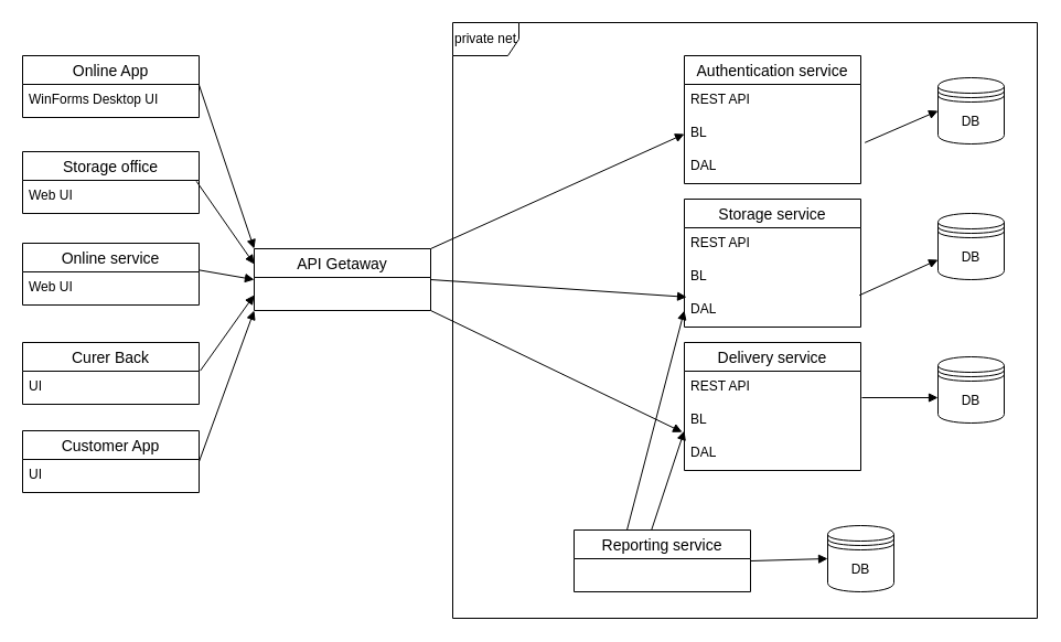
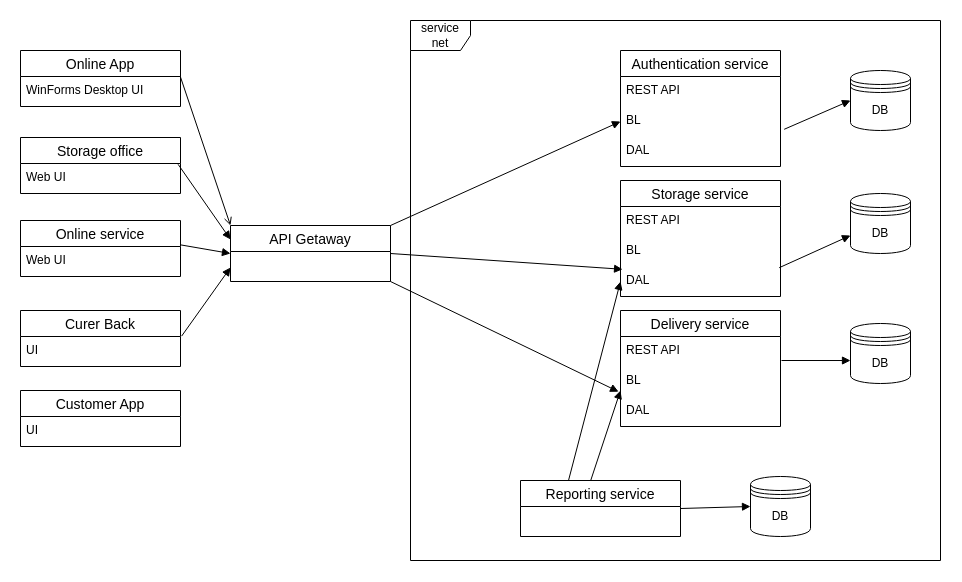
  <mxCell id="0" />
  <mxCell id="1" parent="0" />
  <mxCell id="2" value="Online App" style="swimlane;fontStyle=0;childLayout=stackLayout;horizontal=1;startSize=26;horizontalStack=0;resizeParent=1;resizeParentMax=0;resizeLast=0;collapsible=1;marginBottom=0;align=center;fontSize=14;" vertex="1" parent="1"><mxGeometry x="20" y="50" width="160" height="56" as="geometry" /></mxCell>
  <mxCell id="3" value="WinForms Desktop UI" style="text;strokeColor=none;fillColor=none;spacingLeft=4;spacingRight=4;overflow=hidden;rotatable=0;points=[[0,0.5],[1,0.5]];portConstraint=eastwest;fontSize=12;whiteSpace=wrap;html=1;" vertex="1" parent="2"><mxGeometry y="26" width="160" height="30" as="geometry" /></mxCell>
  <mxCell id="4" value="API Getaway" style="swimlane;fontStyle=0;childLayout=stackLayout;horizontal=1;startSize=26;horizontalStack=0;resizeParent=1;resizeParentMax=0;resizeLast=0;collapsible=1;marginBottom=0;align=center;fontSize=14;" vertex="1" parent="1"><mxGeometry x="230" y="225" width="160" height="56" as="geometry" /></mxCell>
- <mxCell id="5" value="&lt;div&gt;&lt;br&gt;&lt;/div&gt;&lt;div&gt;&lt;br&gt;&lt;/div&gt;" style="html=1;verticalAlign=bottom;endArrow=block;curved=0;rounded=0;elbow=vertical;exitX=0.998;exitY=-0.013;exitDx=0;exitDy=0;exitPerimeter=0;entryX=0;entryY=0;entryDx=0;entryDy=0;" edge="1" parent="1" source="3" target="4"><mxGeometry width="80" relative="1" as="geometry"><mxPoint x="440" y="290" as="sourcePoint" /><mxPoint x="340" y="210" as="targetPoint" /><Array as="points" /></mxGeometry></mxCell>
+ <mxCell id="5" value="&lt;div&gt;&lt;br&gt;&lt;/div&gt;&lt;div&gt;&lt;br&gt;&lt;/div&gt;" style="html=1;verticalAlign=bottom;endArrow=open;curved=0;rounded=0;elbow=vertical;exitX=0.998;exitY=-0.013;exitDx=0;exitDy=0;exitPerimeter=0;entryX=0;entryY=0;entryDx=0;entryDy=0;" edge="1" parent="1" source="3" target="4"><mxGeometry width="80" relative="1" as="geometry"><mxPoint x="440" y="290" as="sourcePoint" /><mxPoint x="340" y="210" as="targetPoint" /><Array as="points" /></mxGeometry></mxCell>
  <mxCell id="6" value="Authentication service" style="swimlane;fontStyle=0;childLayout=stackLayout;horizontal=1;startSize=26;horizontalStack=0;resizeParent=1;resizeParentMax=0;resizeLast=0;collapsible=1;marginBottom=0;align=center;fontSize=14;" vertex="1" parent="1"><mxGeometry x="620" y="50" width="160" height="116" as="geometry" /></mxCell>
  <mxCell id="7" value="REST API" style="text;strokeColor=none;fillColor=none;spacingLeft=4;spacingRight=4;overflow=hidden;rotatable=0;points=[[0,0.5],[1,0.5]];portConstraint=eastwest;fontSize=12;whiteSpace=wrap;html=1;" vertex="1" parent="6"><mxGeometry y="26" width="160" height="30" as="geometry" /></mxCell>
  <mxCell id="8" value="BL" style="text;strokeColor=none;fillColor=none;spacingLeft=4;spacingRight=4;overflow=hidden;rotatable=0;points=[[0,0.5],[1,0.5]];portConstraint=eastwest;fontSize=12;whiteSpace=wrap;html=1;" vertex="1" parent="6"><mxGeometry y="56" width="160" height="30" as="geometry" /></mxCell>
  <mxCell id="9" value="DAL" style="text;strokeColor=none;fillColor=none;spacingLeft=4;spacingRight=4;overflow=hidden;rotatable=0;points=[[0,0.5],[1,0.5]];portConstraint=eastwest;fontSize=12;whiteSpace=wrap;html=1;" vertex="1" parent="6"><mxGeometry y="86" width="160" height="30" as="geometry" /></mxCell>
  <mxCell id="10" value="DB" style="shape=datastore;whiteSpace=wrap;html=1;" vertex="1" parent="1"><mxGeometry x="850" y="70" width="60" height="60" as="geometry" /></mxCell>
  <mxCell id="11" value="" style="html=1;verticalAlign=bottom;endArrow=block;curved=0;rounded=0;elbow=vertical;entryX=0;entryY=0.5;entryDx=0;entryDy=0;exitX=1;exitY=0;exitDx=0;exitDy=0;" edge="1" parent="1" source="4" target="8"><mxGeometry width="80" relative="1" as="geometry"><mxPoint x="440" y="200" as="sourcePoint" /><mxPoint x="520" y="290" as="targetPoint" /><Array as="points" /></mxGeometry></mxCell>
  <mxCell id="12" value="" style="html=1;verticalAlign=bottom;endArrow=block;curved=0;rounded=0;elbow=vertical;exitX=1.023;exitY=0.76;exitDx=0;exitDy=0;exitPerimeter=0;entryX=0;entryY=0.5;entryDx=0;entryDy=0;" edge="1" parent="1" source="8" target="10"><mxGeometry width="80" relative="1" as="geometry"><mxPoint x="790" y="160" as="sourcePoint" /><mxPoint x="870" y="160" as="targetPoint" /></mxGeometry></mxCell>
  <mxCell id="13" value="Storage service" style="swimlane;fontStyle=0;childLayout=stackLayout;horizontal=1;startSize=26;horizontalStack=0;resizeParent=1;resizeParentMax=0;resizeLast=0;collapsible=1;marginBottom=0;align=center;fontSize=14;" vertex="1" parent="1"><mxGeometry x="620" y="180" width="160" height="116" as="geometry" /></mxCell>
  <mxCell id="14" value="REST API" style="text;strokeColor=none;fillColor=none;spacingLeft=4;spacingRight=4;overflow=hidden;rotatable=0;points=[[0,0.5],[1,0.5]];portConstraint=eastwest;fontSize=12;whiteSpace=wrap;html=1;" vertex="1" parent="13"><mxGeometry y="26" width="160" height="30" as="geometry" /></mxCell>
  <mxCell id="15" value="BL" style="text;strokeColor=none;fillColor=none;spacingLeft=4;spacingRight=4;overflow=hidden;rotatable=0;points=[[0,0.5],[1,0.5]];portConstraint=eastwest;fontSize=12;whiteSpace=wrap;html=1;" vertex="1" parent="13"><mxGeometry y="56" width="160" height="30" as="geometry" /></mxCell>
  <mxCell id="16" value="DAL" style="text;strokeColor=none;fillColor=none;spacingLeft=4;spacingRight=4;overflow=hidden;rotatable=0;points=[[0,0.5],[1,0.5]];portConstraint=eastwest;fontSize=12;whiteSpace=wrap;html=1;" vertex="1" parent="13"><mxGeometry y="86" width="160" height="30" as="geometry" /></mxCell>
  <mxCell id="17" value="DB" style="shape=datastore;whiteSpace=wrap;html=1;" vertex="1" parent="1"><mxGeometry x="850" y="193" width="60" height="60" as="geometry" /></mxCell>
  <mxCell id="18" value="Delivery service" style="swimlane;fontStyle=0;childLayout=stackLayout;horizontal=1;startSize=26;horizontalStack=0;resizeParent=1;resizeParentMax=0;resizeLast=0;collapsible=1;marginBottom=0;align=center;fontSize=14;" vertex="1" parent="1"><mxGeometry x="620" y="310" width="160" height="116" as="geometry" /></mxCell>
  <mxCell id="19" value="REST API" style="text;strokeColor=none;fillColor=none;spacingLeft=4;spacingRight=4;overflow=hidden;rotatable=0;points=[[0,0.5],[1,0.5]];portConstraint=eastwest;fontSize=12;whiteSpace=wrap;html=1;" vertex="1" parent="18"><mxGeometry y="26" width="160" height="30" as="geometry" /></mxCell>
  <mxCell id="20" value="BL" style="text;strokeColor=none;fillColor=none;spacingLeft=4;spacingRight=4;overflow=hidden;rotatable=0;points=[[0,0.5],[1,0.5]];portConstraint=eastwest;fontSize=12;whiteSpace=wrap;html=1;" vertex="1" parent="18"><mxGeometry y="56" width="160" height="30" as="geometry" /></mxCell>
  <mxCell id="21" value="DAL" style="text;strokeColor=none;fillColor=none;spacingLeft=4;spacingRight=4;overflow=hidden;rotatable=0;points=[[0,0.5],[1,0.5]];portConstraint=eastwest;fontSize=12;whiteSpace=wrap;html=1;" vertex="1" parent="18"><mxGeometry y="86" width="160" height="30" as="geometry" /></mxCell>
  <mxCell id="22" value="DB" style="shape=datastore;whiteSpace=wrap;html=1;" vertex="1" parent="1"><mxGeometry x="850" y="323" width="60" height="60" as="geometry" /></mxCell>
  <mxCell id="23" value="" style="html=1;verticalAlign=bottom;endArrow=block;curved=0;rounded=0;elbow=vertical;entryX=0;entryY=0.7;entryDx=0;entryDy=0;exitX=0.992;exitY=1.04;exitDx=0;exitDy=0;exitPerimeter=0;" edge="1" parent="1" source="15" target="17"><mxGeometry width="80" relative="1" as="geometry"><mxPoint x="440" y="290" as="sourcePoint" /><mxPoint x="520" y="290" as="targetPoint" /></mxGeometry></mxCell>
  <mxCell id="24" value="" style="html=1;verticalAlign=bottom;endArrow=block;curved=0;rounded=0;elbow=vertical;entryX=0;entryY=0.617;entryDx=0;entryDy=0;entryPerimeter=0;" edge="1" parent="1" target="22"><mxGeometry width="80" relative="1" as="geometry"><mxPoint x="781" y="360" as="sourcePoint" /><mxPoint x="520" y="290" as="targetPoint" /></mxGeometry></mxCell>
  <mxCell id="25" value="" style="html=1;verticalAlign=bottom;endArrow=block;curved=0;rounded=0;elbow=vertical;entryX=0.013;entryY=0.093;entryDx=0;entryDy=0;entryPerimeter=0;exitX=1;exitY=0.5;exitDx=0;exitDy=0;" edge="1" parent="1" source="4" target="16"><mxGeometry width="80" relative="1" as="geometry"><mxPoint x="490" y="239" as="sourcePoint" /><mxPoint x="550" y="237.5" as="targetPoint" /></mxGeometry></mxCell>
  <mxCell id="26" value="" style="html=1;verticalAlign=bottom;endArrow=block;curved=0;rounded=0;elbow=vertical;entryX=-0.012;entryY=0.84;entryDx=0;entryDy=0;entryPerimeter=0;exitX=1;exitY=1;exitDx=0;exitDy=0;" edge="1" parent="1" source="4" target="20"><mxGeometry width="80" relative="1" as="geometry"><mxPoint x="440" y="290" as="sourcePoint" /><mxPoint x="520" y="290" as="targetPoint" /></mxGeometry></mxCell>
  <mxCell id="27" value="Storage office" style="swimlane;fontStyle=0;childLayout=stackLayout;horizontal=1;startSize=26;horizontalStack=0;resizeParent=1;resizeParentMax=0;resizeLast=0;collapsible=1;marginBottom=0;align=center;fontSize=14;" vertex="1" parent="1"><mxGeometry x="20" y="137" width="160" height="56" as="geometry" /></mxCell>
  <mxCell id="28" value="Web UI" style="text;strokeColor=none;fillColor=none;spacingLeft=4;spacingRight=4;overflow=hidden;rotatable=0;points=[[0,0.5],[1,0.5]];portConstraint=eastwest;fontSize=12;whiteSpace=wrap;html=1;" vertex="1" parent="27"><mxGeometry y="26" width="160" height="30" as="geometry" /></mxCell>
  <mxCell id="29" value="Online service" style="swimlane;fontStyle=0;childLayout=stackLayout;horizontal=1;startSize=26;horizontalStack=0;resizeParent=1;resizeParentMax=0;resizeLast=0;collapsible=1;marginBottom=0;align=center;fontSize=14;" vertex="1" parent="1"><mxGeometry x="20" y="220" width="160" height="56" as="geometry" /></mxCell>
  <mxCell id="30" value="Web UI" style="text;strokeColor=none;fillColor=none;spacingLeft=4;spacingRight=4;overflow=hidden;rotatable=0;points=[[0,0.5],[1,0.5]];portConstraint=eastwest;fontSize=12;whiteSpace=wrap;html=1;" vertex="1" parent="29"><mxGeometry y="26" width="160" height="30" as="geometry" /></mxCell>
  <mxCell id="31" value="Curer Back" style="swimlane;fontStyle=0;childLayout=stackLayout;horizontal=1;startSize=26;horizontalStack=0;resizeParent=1;resizeParentMax=0;resizeLast=0;collapsible=1;marginBottom=0;align=center;fontSize=14;" vertex="1" parent="1"><mxGeometry x="20" y="310" width="160" height="56" as="geometry" /></mxCell>
  <mxCell id="32" value="UI" style="text;strokeColor=none;fillColor=none;spacingLeft=4;spacingRight=4;overflow=hidden;rotatable=0;points=[[0,0.5],[1,0.5]];portConstraint=eastwest;fontSize=12;whiteSpace=wrap;html=1;" vertex="1" parent="31"><mxGeometry y="26" width="160" height="30" as="geometry" /></mxCell>
  <mxCell id="33" value="Customer App" style="swimlane;fontStyle=0;childLayout=stackLayout;horizontal=1;startSize=26;horizontalStack=0;resizeParent=1;resizeParentMax=0;resizeLast=0;collapsible=1;marginBottom=0;align=center;fontSize=14;" vertex="1" parent="1"><mxGeometry x="20" y="390" width="160" height="56" as="geometry" /></mxCell>
  <mxCell id="34" value="UI" style="text;strokeColor=none;fillColor=none;spacingLeft=4;spacingRight=4;overflow=hidden;rotatable=0;points=[[0,0.5],[1,0.5]];portConstraint=eastwest;fontSize=12;whiteSpace=wrap;html=1;" vertex="1" parent="33"><mxGeometry y="26" width="160" height="30" as="geometry" /></mxCell>
  <mxCell id="35" value="" style="html=1;verticalAlign=bottom;endArrow=block;curved=0;rounded=0;elbow=vertical;exitX=0.985;exitY=0.027;exitDx=0;exitDy=0;exitPerimeter=0;entryX=0;entryY=0.25;entryDx=0;entryDy=0;" edge="1" parent="1" source="28" target="4"><mxGeometry width="80" relative="1" as="geometry"><mxPoint x="440" y="290" as="sourcePoint" /><mxPoint x="320" y="230" as="targetPoint" /></mxGeometry></mxCell>
  <mxCell id="36" value="" style="html=1;verticalAlign=bottom;endArrow=block;curved=0;rounded=0;elbow=vertical;exitX=1.002;exitY=-0.053;exitDx=0;exitDy=0;exitPerimeter=0;entryX=0;entryY=0.5;entryDx=0;entryDy=0;" edge="1" parent="1" source="30" target="4"><mxGeometry width="80" relative="1" as="geometry"><mxPoint x="440" y="290" as="sourcePoint" /><mxPoint x="520" y="290" as="targetPoint" /></mxGeometry></mxCell>
  <mxCell id="37" value="" style="html=1;verticalAlign=bottom;endArrow=block;curved=0;rounded=0;elbow=vertical;exitX=1.007;exitY=-0.013;exitDx=0;exitDy=0;exitPerimeter=0;entryX=0;entryY=0.75;entryDx=0;entryDy=0;" edge="1" parent="1" source="32" target="4"><mxGeometry width="80" relative="1" as="geometry"><mxPoint x="440" y="290" as="sourcePoint" /><mxPoint x="320" y="250" as="targetPoint" /></mxGeometry></mxCell>
- <mxCell id="38" value="" style="html=1;verticalAlign=bottom;endArrow=block;curved=0;rounded=0;elbow=vertical;exitX=1;exitY=0.5;exitDx=0;exitDy=0;entryX=0;entryY=1;entryDx=0;entryDy=0;" edge="1" parent="1" source="33" target="4"><mxGeometry width="80" relative="1" as="geometry"><mxPoint x="440" y="290" as="sourcePoint" /><mxPoint x="320" y="270" as="targetPoint" /></mxGeometry></mxCell>
  <mxCell id="39" value="Reporting service" style="swimlane;fontStyle=0;childLayout=stackLayout;horizontal=1;startSize=26;horizontalStack=0;resizeParent=1;resizeParentMax=0;resizeLast=0;collapsible=1;marginBottom=0;align=center;fontSize=14;" vertex="1" parent="1"><mxGeometry x="520" y="480" width="160" height="56" as="geometry" /></mxCell>
  <mxCell id="40" value="" style="html=1;verticalAlign=bottom;endArrow=block;curved=0;rounded=0;elbow=vertical;entryX=0;entryY=-0.2;entryDx=0;entryDy=0;entryPerimeter=0;exitX=0.438;exitY=0.007;exitDx=0;exitDy=0;exitPerimeter=0;" edge="1" parent="1" source="39" target="21"><mxGeometry width="80" relative="1" as="geometry"><mxPoint x="540" y="450" as="sourcePoint" /><mxPoint x="520" y="290" as="targetPoint" /></mxGeometry></mxCell>
  <mxCell id="41" value="" style="html=1;verticalAlign=bottom;endArrow=block;curved=0;rounded=0;elbow=vertical;entryX=0;entryY=0.5;entryDx=0;entryDy=0;" edge="1" parent="1" target="16"><mxGeometry width="80" relative="1" as="geometry"><mxPoint x="568" y="480" as="sourcePoint" /><mxPoint x="560" y="282.62" as="targetPoint" /></mxGeometry></mxCell>
- <mxCell id="42" value="private net" style="shape=umlFrame;whiteSpace=wrap;html=1;pointerEvents=0;" vertex="1" parent="1"><mxGeometry x="410" y="20" width="530" height="540" as="geometry" /></mxCell>
+ <mxCell id="42" value="service net" style="shape=umlFrame;whiteSpace=wrap;html=1;pointerEvents=0;" vertex="1" parent="1"><mxGeometry x="410" y="20" width="530" height="540" as="geometry" /></mxCell>
  <mxCell id="43" value="DB" style="shape=datastore;whiteSpace=wrap;html=1;" vertex="1" parent="1"><mxGeometry x="750" y="476" width="60" height="60" as="geometry" /></mxCell>
  <mxCell id="44" value="" style="html=1;verticalAlign=bottom;endArrow=block;curved=0;rounded=0;elbow=vertical;exitX=1;exitY=0.5;exitDx=0;exitDy=0;entryX=0;entryY=0.5;entryDx=0;entryDy=0;" edge="1" parent="1" source="39" target="43"><mxGeometry width="80" relative="1" as="geometry"><mxPoint x="440" y="290" as="sourcePoint" /><mxPoint x="520" y="290" as="targetPoint" /></mxGeometry></mxCell>
